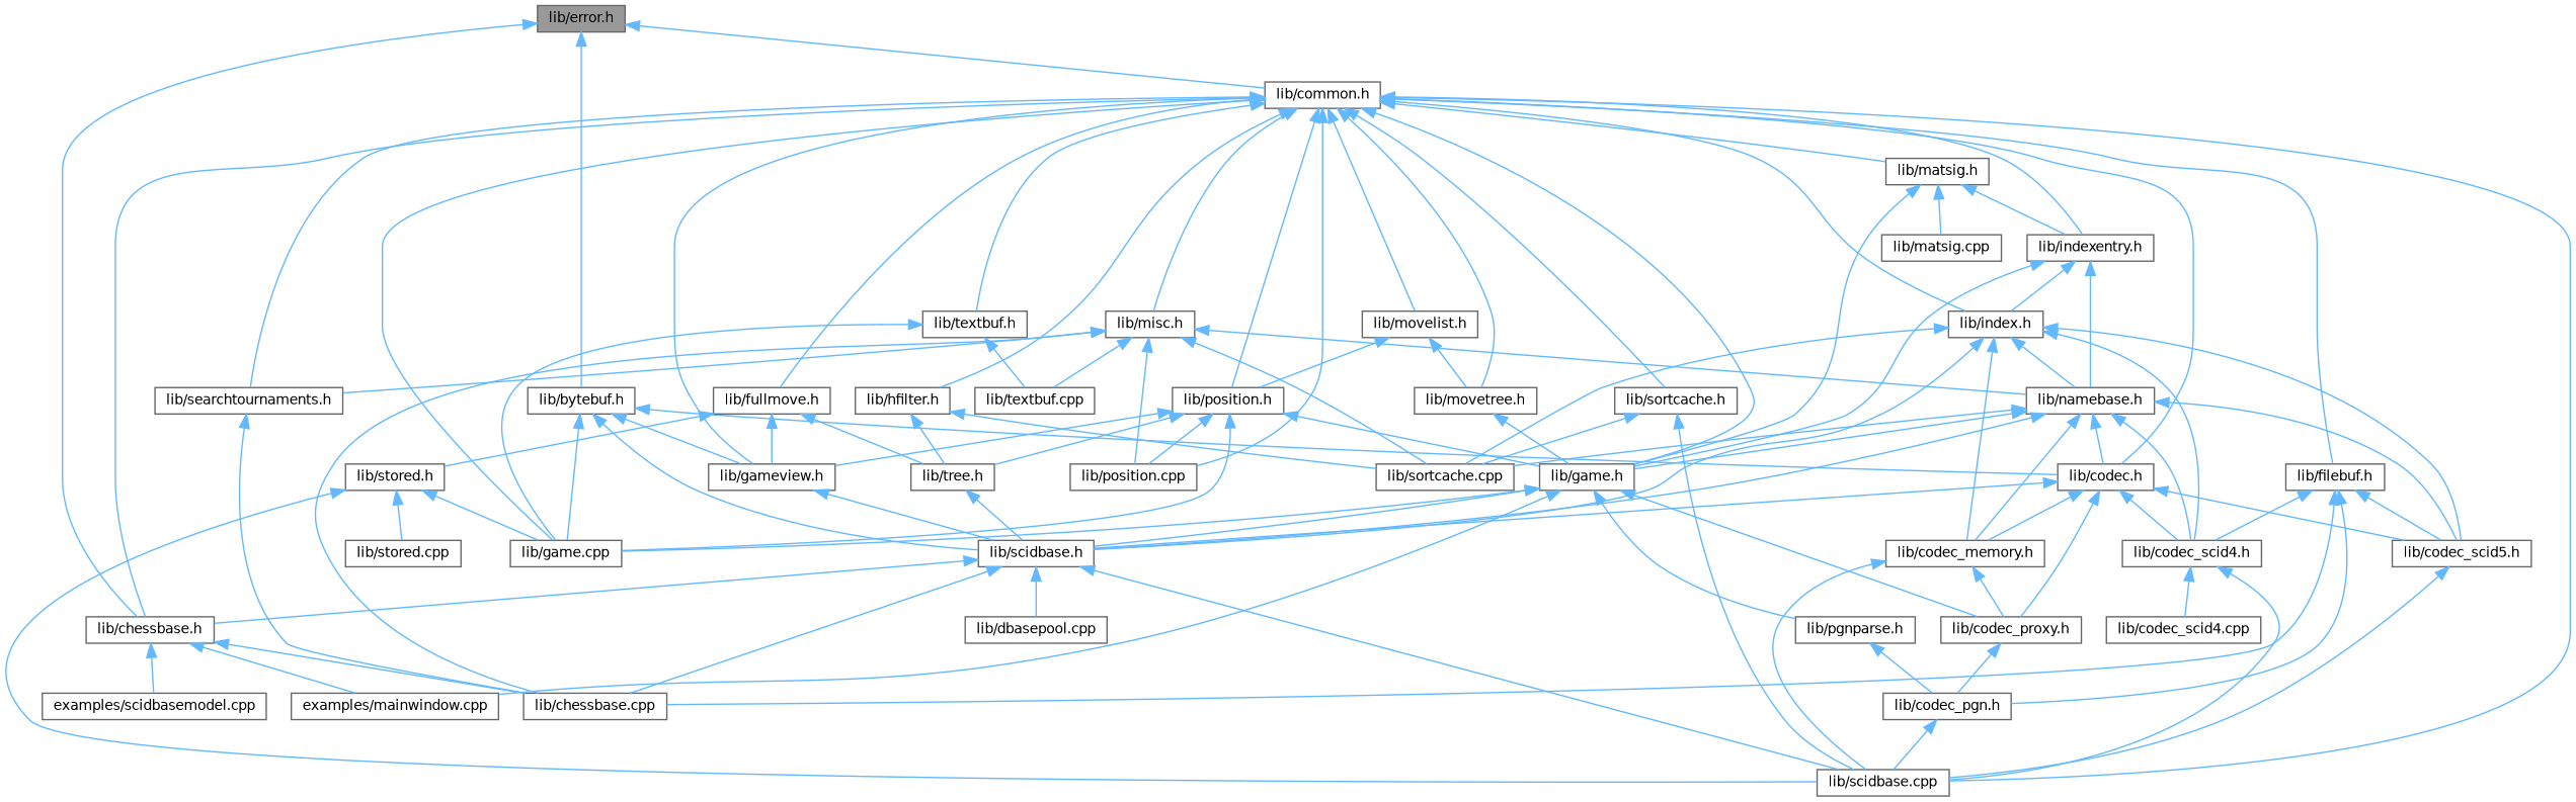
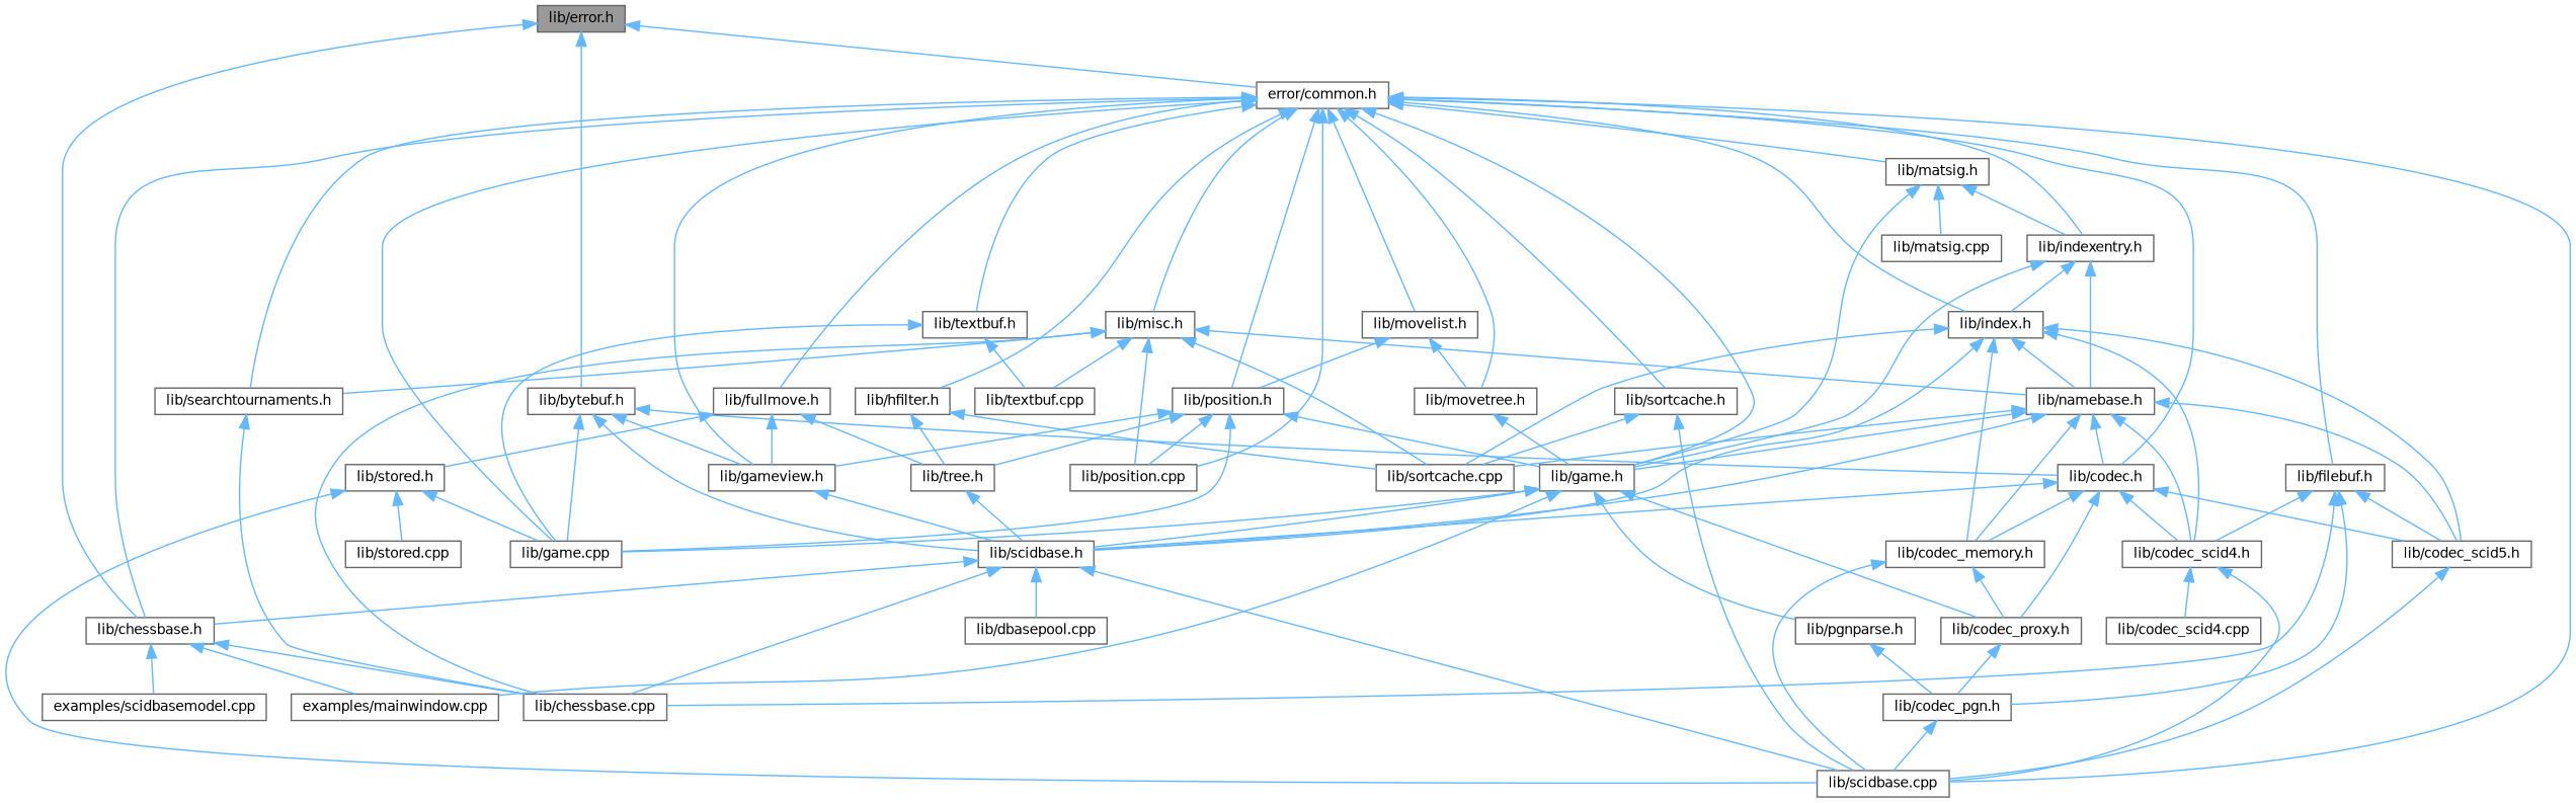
  digraph {
    node [color=grey40 fillcolor=white fontname=Helvetica fontsize=10 shape=box style=filled]
    edge [color=steelblue1 dir=back fontname=Helvetica fontsize=10 labelfontname=Helvetica labelfontsize=10 style=solid]
    n1 [color=gray40 fillcolor=grey60 fontcolor=black height=0.2 label="lib/error.h" width=0.4]
    n2 [height=0.2 label="lib/bytebuf.h" width=0.4]
    n3 [height=0.2 label="lib/chessbase.h" width=0.4]
-   n4 [height=0.2 label="lib/common.h" width=0.4]
+   n4 [height=0.2 label="error/common.h" width=0.4]
    n5 [height=0.2 label="lib/codec.h" width=0.4]
    n6 [height=0.2 label="lib/scidbase.h" width=0.4]
    n7 [height=0.2 label="lib/game.cpp" width=0.4]
    n8 [height=0.2 label="lib/gameview.h" width=0.4]
    n9 [height=0.2 label="lib/chessbase.cpp" width=0.4]
    n10 [height=0.2 label="examples/mainwindow.cpp" width=0.4]
    n11 [height=0.2 label="examples/scidbasemodel.cpp" width=0.4]
    n12 [height=0.2 label="lib/scidbase.cpp" width=0.4]
    n13 [height=0.2 label="lib/filebuf.h" width=0.4]
    n14 [height=0.2 label="lib/fullmove.h" width=0.4]
    n15 [height=0.2 label="lib/game.h" width=0.4]
    n16 [height=0.2 label="lib/hfilter.h" width=0.4]
    n17 [height=0.2 label="lib/index.h" width=0.4]
    n18 [height=0.2 label="lib/indexentry.h" width=0.4]
    n19 [height=0.2 label="lib/matsig.h" width=0.4]
    n20 [height=0.2 label="lib/misc.h" width=0.4]
    n21 [height=0.2 label="lib/position.cpp" width=0.4]
    n22 [height=0.2 label="lib/searchtournaments.h" width=0.4]
    n23 [height=0.2 label="lib/movelist.h" width=0.4]
    n24 [height=0.2 label="lib/movetree.h" width=0.4]
    n25 [height=0.2 label="lib/position.h" width=0.4]
    n26 [height=0.2 label="lib/sortcache.h" width=0.4]
    n27 [height=0.2 label="lib/textbuf.h" width=0.4]
    n28 [height=0.2 label="lib/codec_memory.h" width=0.4]
    n29 [height=0.2 label="lib/codec_proxy.h" width=0.4]
    n30 [height=0.2 label="lib/codec_scid4.h" width=0.4]
    n31 [height=0.2 label="lib/codec_scid5.h" width=0.4]
    n32 [height=0.2 label="lib/dbasepool.cpp" width=0.4]
    n33 [height=0.2 label="lib/codec_pgn.h" width=0.4]
    n34 [height=0.2 label="lib/codec_scid4.cpp" width=0.4]
    n35 [height=0.2 label="lib/stored.h" width=0.4]
    n36 [height=0.2 label="lib/tree.h" width=0.4]
    n37 [height=0.2 label="lib/pgnparse.h" width=0.4]
    n38 [height=0.2 label="lib/sortcache.cpp" width=0.4]
    n39 [height=0.2 label="lib/namebase.h" width=0.4]
    n40 [height=0.2 label="lib/matsig.cpp" width=0.4]
    n41 [height=0.2 label="lib/textbuf.cpp" width=0.4]
    n42 [height=0.2 label="lib/stored.cpp" width=0.4]
    n1 -> n2
    n1 -> n3
    n1 -> n4
    n2 -> n5
    n2 -> n6
    n2 -> n7
    n2 -> n8
    n3 -> n9
    n3 -> n10
    n3 -> n11
    n4 -> n3
    n4 -> n5
    n4 -> n7
    n4 -> n8
    n4 -> n12
    n4 -> n13
    n4 -> n14
    n4 -> n15
    n4 -> n16
    n4 -> n17
    n4 -> n18
    n4 -> n19
    n4 -> n20
    n4 -> n21
    n4 -> n22
    n4 -> n23
    n4 -> n24
    n4 -> n25
    n4 -> n26
    n4 -> n27
    n5 -> n6
    n5 -> n28
    n5 -> n29
    n5 -> n30
    n5 -> n31
    n6 -> n3
    n6 -> n9
    n6 -> n12
    n6 -> n32
    n8 -> n6
    n13 -> n9
    n13 -> n30
    n13 -> n31
    n13 -> n33
    n14 -> n8
    n14 -> n35
    n14 -> n36
    n15 -> n6
    n15 -> n7
    n15 -> n10
    n15 -> n29
    n15 -> n37
    n16 -> n36
    n16 -> n38
    n17 -> n6
    n17 -> n28
    n17 -> n30
    n17 -> n31
    n17 -> n38
    n17 -> n39
    n18 -> n15
    n18 -> n17
    n18 -> n39
    n19 -> n15
    n19 -> n18
    n19 -> n40
    n20 -> n9
    n20 -> n21
    n20 -> n22
    n20 -> n38
    n20 -> n39
    n20 -> n41
    n22 -> n9
    n23 -> n24
    n23 -> n25
    n24 -> n15
    n25 -> n7
    n25 -> n8
    n25 -> n15
    n25 -> n21
    n25 -> n36
    n26 -> n12
    n26 -> n38
    n27 -> n7
    n27 -> n41
    n28 -> n12
    n28 -> n29
    n29 -> n33
    n30 -> n12
    n30 -> n34
    n31 -> n12
    n33 -> n12
    n35 -> n7
    n35 -> n12
    n35 -> n42
    n36 -> n6
    n37 -> n33
    n39 -> n5
    n39 -> n6
    n39 -> n15
    n39 -> n28
    n39 -> n30
    n39 -> n31
    n39 -> n38
  }
